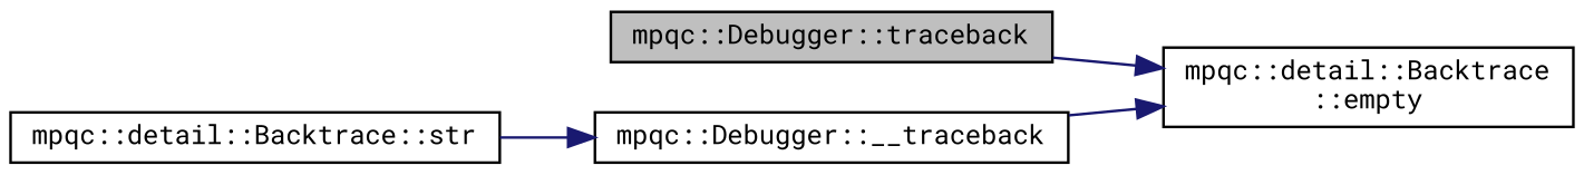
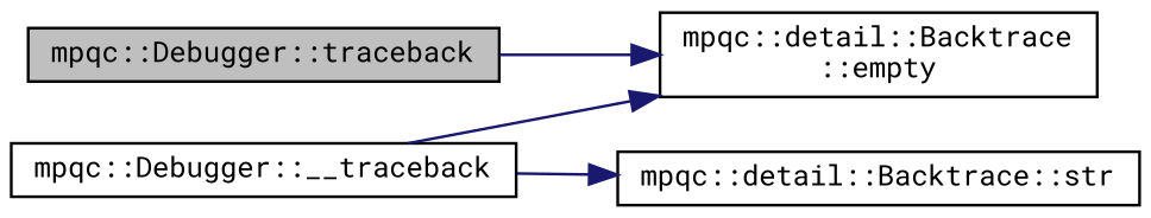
  digraph {
    fontname="Roboto Mono"
    rankdir=LR
    node [color=black fillcolor=white fontname="Roboto Mono" fontsize=10 shape=record style=filled]
    edge [color=midnightblue fontname="Roboto Mono" fontsize=10 labelfontname=FreeSans labelfontsize=10 style=solid]
    n1 [fillcolor=grey75 fontcolor=black height=0.2 label="mpqc::Debugger::traceback" width=0.4]
    n2 [height=0.2 label="mpqc::detail::Backtrace\l::empty" width=0.4]
    n3 [height=0.2 label="mpqc::Debugger::__traceback" width=0.4]
    n4 [height=0.2 label="mpqc::detail::Backtrace::str" width=0.4]
    n1 -> n2
    n3 -> n2
-   n4 -> n3
+   n3 -> n4
  }
